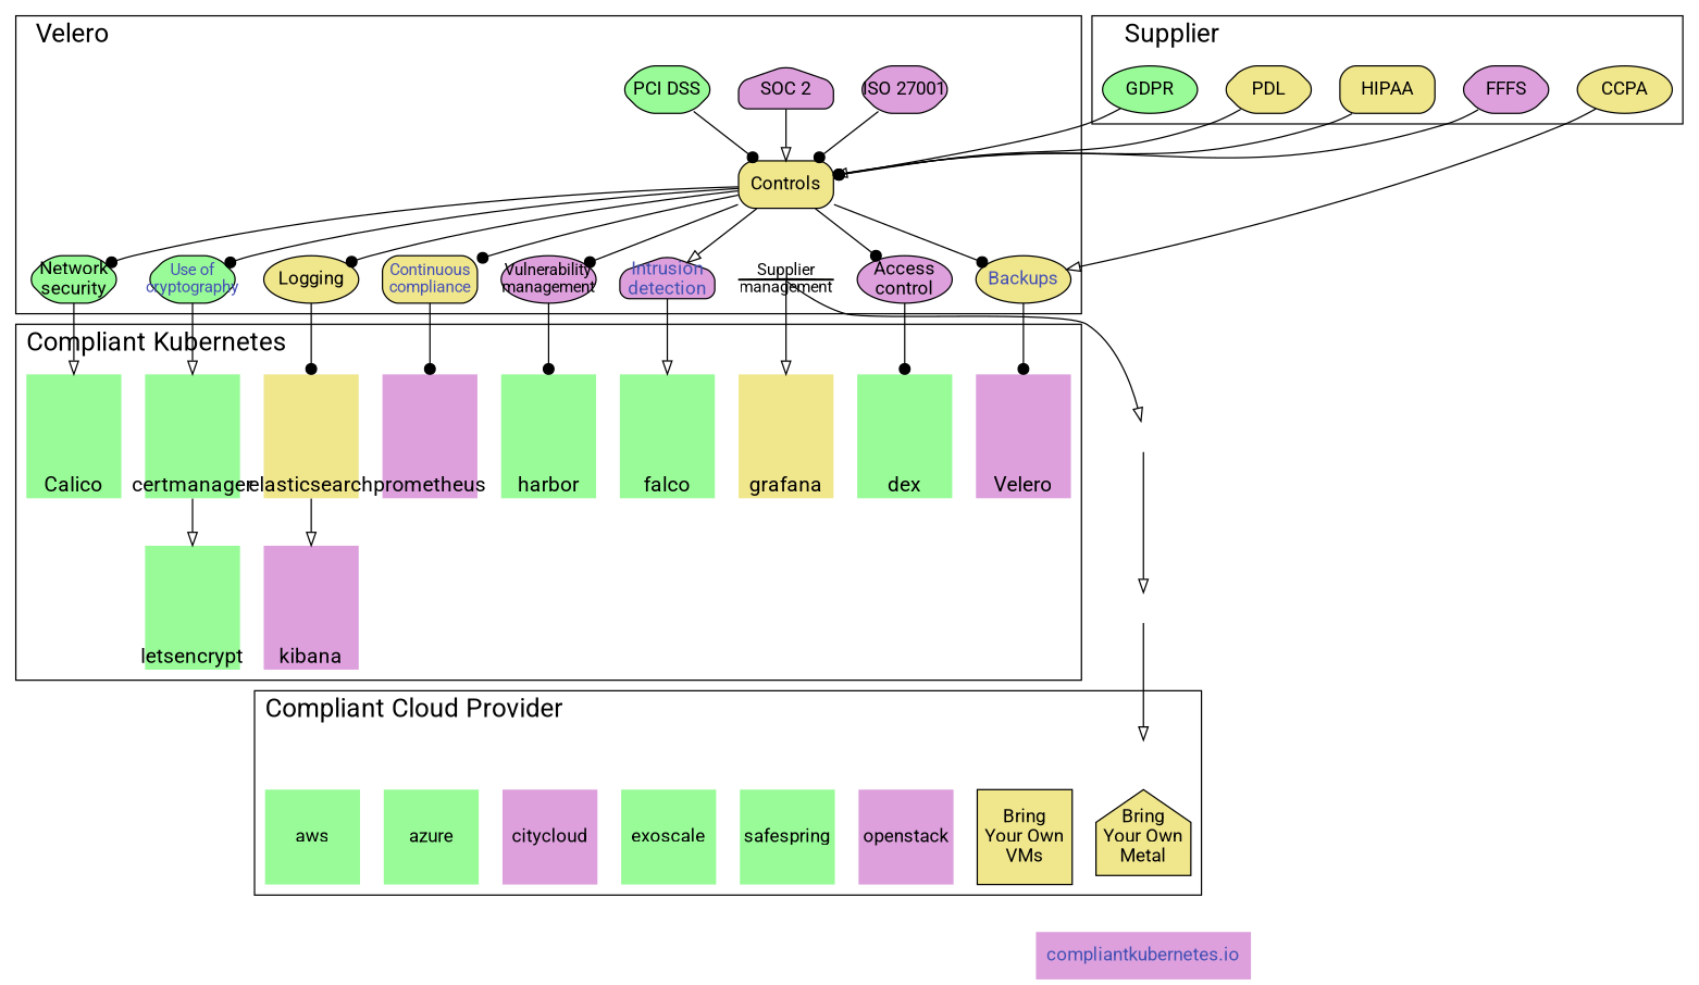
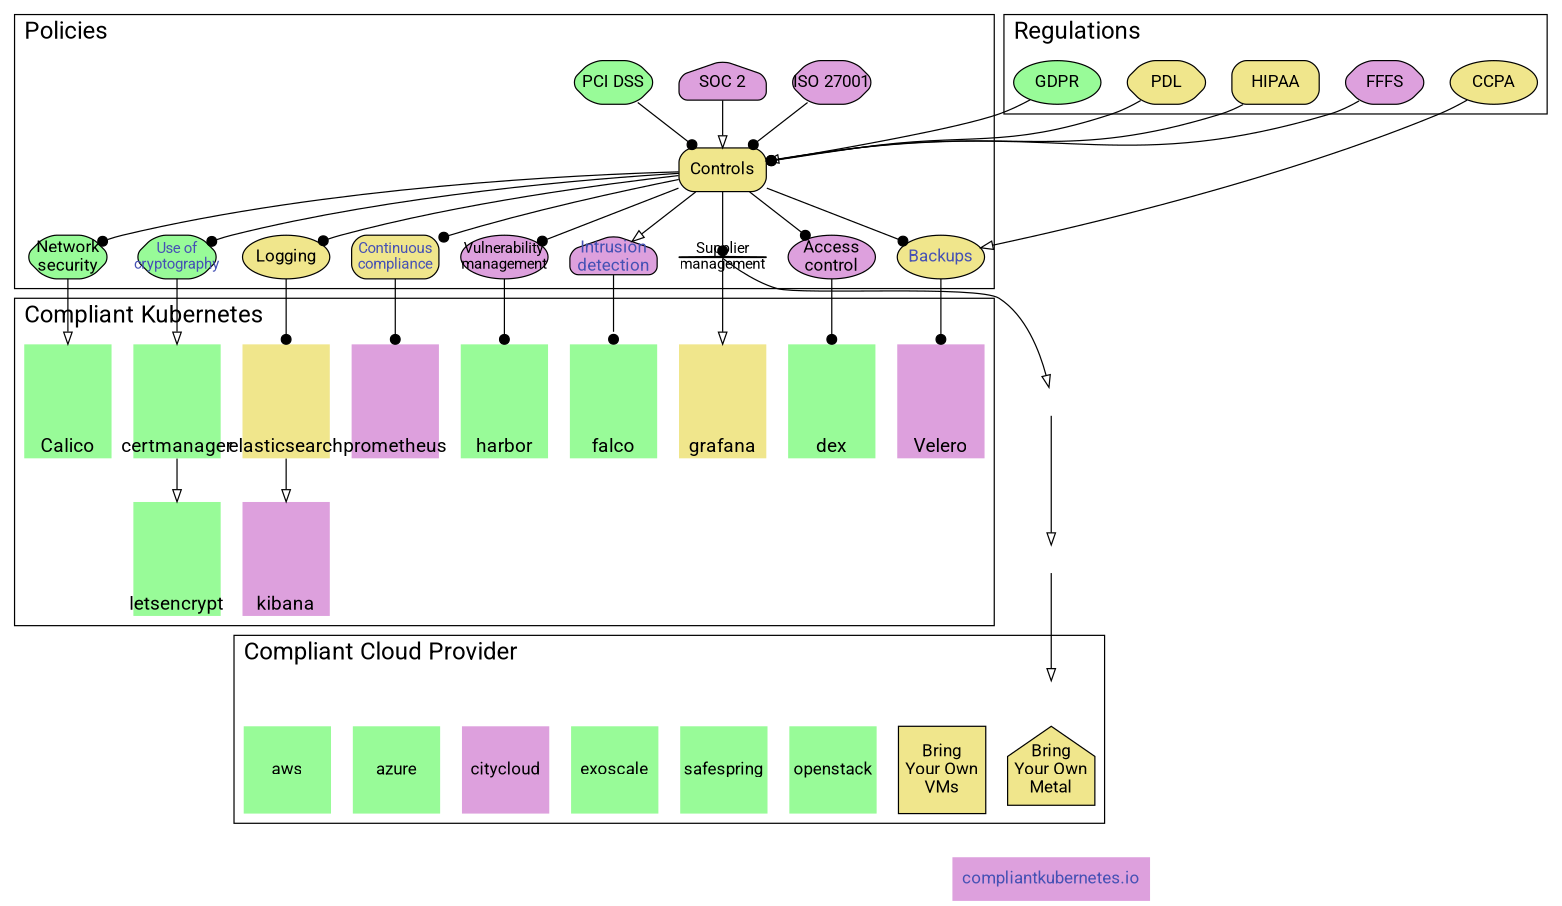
  digraph {
    compound=true
    fontname="Roboto,BlinkMacSystemFont,Helvetica,Arial,sans-serif"
    fontsize=20
    labeljust=l
    width="4pt"
    node [fillcolor=palegreen fixedsize=true fontname="Roboto,BlinkMacSystemFont,Helvetica,Arial,sans-serif" shape=none style=filled]
    edge [arrowhead=dot fontname="Roboto,BlinkMacSystemFont,Helvetica,Arial,sans-serif"]
    n1 [fillcolor=khaki fontsize=12 height=0 label="Supplier\nmanagement" shape=house style="rounded,filled" width=1]
    supplier2 [height=0 style=invis width=0 fillcolor="" fixedsize=""]
    cloud_provider [height=0 margin=0 style=invis width=0 fillcolor=""]
    supplier3 [height=0 style=invis width=0 fillcolor="" fixedsize=""]
    HIPAA [fillcolor=khaki shape=box style="rounded,filled" width=1 fixedsize=""]
    PDL [fillcolor=khaki shape=hexagon style="rounded,filled" width=1 fixedsize=""]
    GDPR [shape=ellipse style="rounded,filled" width=1 fixedsize=""]
    CCPA [fillcolor=khaki shape=ellipse style="rounded,filled" width=1 fixedsize=""]
    FFFS [fillcolor=plum shape=hexagon style="rounded,filled" width=1 fixedsize=""]
    aws [height=1 width=1]
    azure [height=1 width=1]
    citycloud [fillcolor=plum height=1 width=1]
    exoscale [height=1 width=1]
    safespring [height=1 width=1]
-   openstack [fillcolor=plum height=1 width=1]
+   openstack [height=1 width=1]
    n16 [fillcolor=khaki height=1 label="Bring\nYour Own\nVMs" shape=box width=1]
    n17 [fillcolor=khaki height=1 label="Bring\nYour Own\nMetal" shape=house width=1]
    Controls [fillcolor=khaki shape=box style="rounded,filled" width=1]
    n19 [fillcolor=plum label="ISO 27001" shape=hexagon style="rounded,filled" width=1]
    n20 [fillcolor=plum label="SOC 2" shape=house style="rounded,filled" width=1]
    n21 [label="PCI DSS" shape=hexagon style="rounded,filled" width=1]
    n22 [fillcolor=plum label="Access\ncontrol" shape=ellipse style="rounded,filled" width=1]
    Logging [fillcolor=khaki shape=ellipse style="rounded,filled" width=1]
    Backups [fillcolor=khaki fontcolor="#4651b4" shape=ellipse style="rounded,filled" width=1]
    n25 [fillcolor=khaki fontcolor="#4651b4" fontsize=12 label="Continuous\ncompliance" shape=box style="rounded,filled" width=1]
    n26 [fillcolor=plum fontsize=12 label="Vulnerability\nmanagement" shape=ellipse style="rounded,filled" width=1]
    n27 [fillcolor=plum fontcolor="#4651b4" label="Intrusion\ndetection" shape=house style="rounded,filled" width=1]
    n28 [label="Network\nsecurity" shape=hexagon style="rounded,filled" width=1]
    n29 [fontcolor="#4651b4" fontsize=12 label="Use of\ncryptography" shape=hexagon style="rounded,filled" width=1]
    controls2 [height=0 margin=0 shape=circle style=invis width=0 fillcolor=""]
    dex [fontsize=16 height=1.3 labelloc=b width=1]
    elasticsearch [fillcolor=khaki fontsize=16 height=1.3 labelloc=b width=1]
    n33 [fillcolor=plum fontsize=16 height=1.3 label=Velero labelloc=b width=1]
    prometheus [fillcolor=plum fontsize=16 height=1.3 labelloc=b width=1]
    harbor [fontsize=16 height=1.3 labelloc=b width=1]
    falco [fontsize=16 height=1.3 labelloc=b width=1]
    n37 [fontsize=16 height=1.3 label=Calico labelloc=b width=1]
    certmanager [fontsize=16 height=1.3 labelloc=b width=1]
    kibana [fillcolor=plum fontsize=16 height=1.3 labelloc=b width=1]
    grafana [fillcolor=khaki fontsize=16 height=1.3 labelloc=b width=1]
    letsencrypt [fontsize=16 height=1.3 labelloc=b width=1]
    n42 [fillcolor=plum fontcolor="#4651b4" label="compliantkubernetes.io" fixedsize=""]
    subgraph sub_1 {
      n1
      supplier2
      cloud_provider
      supplier3
    }
    subgraph cluster_2 {
-     label=Supplier
+     label=Regulations
      HIPAA
      PDL
      GDPR
      CCPA
      FFFS
    }
    subgraph cluster_3 {
      label="Compliant Cloud Provider"
      cloud_provider
      aws
      azure
      citycloud
      exoscale
      safespring
      openstack
      n16
      n17
    }
    subgraph cluster_4 {
-     label=Velero
+     label=Policies
      n1
      Controls
      n19
      n20
      n21
      n22
      Logging
      Backups
      n25
      n26
      n27
      n28
      n29
      controls2
    }
    subgraph cluster_5 {
      label="Information Security Standards"
    }
    subgraph cluster_6 {
      label="Compliant Kubernetes"
      dex
      elasticsearch
      n33
      prometheus
      harbor
      falco
      n37
      certmanager
      kibana
      grafana
      letsencrypt
    }
    n1 -> supplier2 [arrowhead=onormal]
    n1 -> grafana [arrowhead=onormal]
    supplier2 -> supplier3 [arrowhead=onormal]
    cloud_provider -> aws [style=invis arrowhead=""]
    cloud_provider -> azure [style=invis arrowhead=""]
    cloud_provider -> citycloud [style=invis arrowhead=""]
    cloud_provider -> exoscale [style=invis arrowhead=""]
    cloud_provider -> safespring [style=invis arrowhead=""]
    cloud_provider -> openstack [style=invis arrowhead=""]
    cloud_provider -> n16 [style=invis arrowhead=""]
    cloud_provider -> n17 [style=invis arrowhead=""]
    cloud_provider -> n17 [style=invis weight=1000 arrowhead=""]
    supplier3 -> cloud_provider [arrowhead=onormal]
    HIPAA -> Controls
    PDL -> Controls
    GDPR -> Controls
    CCPA -> Backups [arrowhead=onormal]
    FFFS -> Controls [arrowhead=onormal]
    FFFS -> controls2 [style=invis weight=1000 arrowhead=""]
    n17 -> n42 [style=invis weight=1000 arrowhead=""]
+   Controls -> n1
    Controls -> n22
    Controls -> Logging
    Controls -> Backups
    Controls -> n25
    Controls -> n26
    Controls -> n27 [arrowhead=onormal]
    Controls -> n28
    Controls -> n29
    n19 -> Controls
    n20 -> Controls [arrowhead=onormal]
    n21 -> Controls
    n22 -> dex
    Logging -> elasticsearch
    Backups -> n33
    n25 -> prometheus
    n26 -> harbor
-   n27 -> falco [arrowhead=onormal]
+   n27 -> falco
    n28 -> n37 [arrowhead=onormal]
    n29 -> certmanager [arrowhead=onormal]
    controls2 -> n22 [style=invis weight=1000 arrowhead=""]
    elasticsearch -> kibana [arrowhead=onormal]
    certmanager -> letsencrypt [arrowhead=onormal]
  }
